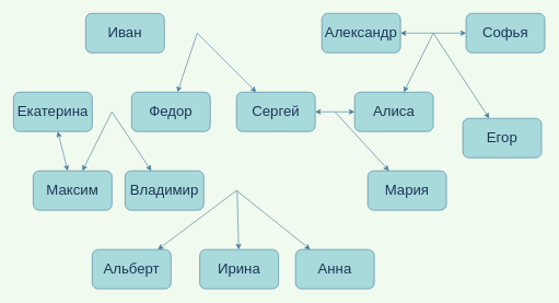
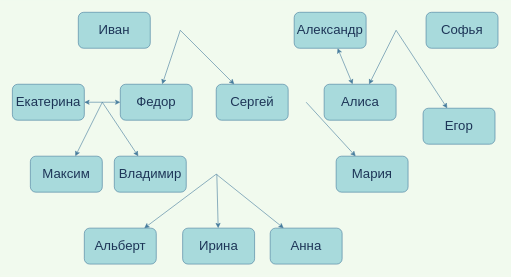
  <mxCell id="0" />
  <mxCell id="1" parent="0" />
  <mxCell id="2" value="Иван" style="rounded=1;whiteSpace=wrap;html=1;fontSize=22;fillColor=#A8DADC;strokeColor=#457B9D;fontColor=#1D3557;" parent="1" vertex="1"><mxGeometry x="130" y="20" width="120" height="60" as="geometry" /></mxCell>
  <mxCell id="3" value="Федор" style="rounded=1;whiteSpace=wrap;html=1;fontSize=22;fillColor=#A8DADC;strokeColor=#457B9D;fontColor=#1D3557;" parent="1" vertex="1"><mxGeometry x="200" y="140" width="120" height="60" as="geometry" /></mxCell>
  <mxCell id="4" value="Сергей" style="rounded=1;whiteSpace=wrap;html=1;fontSize=22;fillColor=#A8DADC;strokeColor=#457B9D;fontColor=#1D3557;" parent="1" vertex="1"><mxGeometry x="360" y="140" width="120" height="60" as="geometry" /></mxCell>
  <mxCell id="5" value="" style="endArrow=classic;html=1;fontSize=22;strokeColor=#457B9D;fontColor=#1D3557;labelBackgroundColor=#F1FAEE;" parent="1" target="4" edge="1"><mxGeometry width="50" height="50" relative="1" as="geometry"><mxPoint x="300" y="50" as="sourcePoint" /><mxPoint x="430" y="240" as="targetPoint" /></mxGeometry></mxCell>
  <mxCell id="6" value="" style="endArrow=classic;html=1;fontSize=22;strokeColor=#457B9D;fontColor=#1D3557;labelBackgroundColor=#F1FAEE;" parent="1" target="3" edge="1"><mxGeometry width="50" height="50" relative="1" as="geometry"><mxPoint x="300" y="50" as="sourcePoint" /><mxPoint x="430" y="240" as="targetPoint" /></mxGeometry></mxCell>
  <mxCell id="7" value="Александр" style="rounded=1;whiteSpace=wrap;html=1;fontSize=22;fillColor=#A8DADC;strokeColor=#457B9D;fontColor=#1D3557;" parent="1" vertex="1"><mxGeometry x="490" y="20" width="120" height="60" as="geometry" /></mxCell>
  <mxCell id="8" value="Софья" style="rounded=1;whiteSpace=wrap;html=1;fontSize=22;fillColor=#A8DADC;strokeColor=#457B9D;fontColor=#1D3557;" parent="1" vertex="1"><mxGeometry x="710" y="20" width="120" height="60" as="geometry" /></mxCell>
- <mxCell id="9" value="" style="endArrow=classic;startArrow=classic;html=1;fontSize=22;strokeColor=#457B9D;fontColor=#1D3557;labelBackgroundColor=#F1FAEE;" parent="1" source="7" target="8" edge="1"><mxGeometry width="50" height="50" relative="1" as="geometry"><mxPoint x="630" y="210" as="sourcePoint" /><mxPoint x="680" y="160" as="targetPoint" /></mxGeometry></mxCell>
+ <mxCell id="9" value="" style="endArrow=classic;startArrow=classic;html=1;fontSize=22;strokeColor=#457B9D;fontColor=#1D3557;labelBackgroundColor=#F1FAEE;" parent="1" source="7" target="10" edge="1"><mxGeometry width="50" height="50" relative="1" as="geometry"><mxPoint x="630" y="210" as="sourcePoint" /><mxPoint x="680" y="160" as="targetPoint" /></mxGeometry></mxCell>
  <mxCell id="10" value="Алиса" style="rounded=1;whiteSpace=wrap;html=1;fontSize=22;fillColor=#A8DADC;strokeColor=#457B9D;fontColor=#1D3557;" parent="1" vertex="1"><mxGeometry x="540" y="140" width="120" height="60" as="geometry" /></mxCell>
  <mxCell id="11" value="Егор" style="rounded=1;whiteSpace=wrap;html=1;fontSize=22;fillColor=#A8DADC;strokeColor=#457B9D;fontColor=#1D3557;" parent="1" vertex="1"><mxGeometry x="705" y="180" width="120" height="60" as="geometry" /></mxCell>
  <mxCell id="12" value="" style="endArrow=classic;html=1;fontSize=22;strokeColor=#457B9D;fontColor=#1D3557;labelBackgroundColor=#F1FAEE;" parent="1" target="11" edge="1"><mxGeometry width="50" height="50" relative="1" as="geometry"><mxPoint x="660" y="50" as="sourcePoint" /><mxPoint x="790" y="240" as="targetPoint" /></mxGeometry></mxCell>
  <mxCell id="13" value="" style="endArrow=classic;html=1;fontSize=22;strokeColor=#457B9D;fontColor=#1D3557;labelBackgroundColor=#F1FAEE;" parent="1" target="10" edge="1"><mxGeometry width="50" height="50" relative="1" as="geometry"><mxPoint x="660" y="50" as="sourcePoint" /><mxPoint x="790" y="240" as="targetPoint" /></mxGeometry></mxCell>
- <mxCell id="14" value="" style="endArrow=classic;startArrow=classic;html=1;fontSize=22;strokeColor=#457B9D;fontColor=#1D3557;labelBackgroundColor=#F1FAEE;" parent="1" source="10" target="4" edge="1"><mxGeometry width="50" height="50" relative="1" as="geometry"><mxPoint x="350" y="220" as="sourcePoint" /><mxPoint x="400" y="170" as="targetPoint" /></mxGeometry></mxCell>
  <mxCell id="15" value="Екатерина" style="rounded=1;whiteSpace=wrap;html=1;fontSize=22;fillColor=#A8DADC;strokeColor=#457B9D;fontColor=#1D3557;" parent="1" vertex="1"><mxGeometry x="20" y="140" width="120" height="60" as="geometry" /></mxCell>
- <mxCell id="16" value="" style="endArrow=classic;startArrow=classic;html=1;fontSize=22;strokeColor=#457B9D;fontColor=#1D3557;labelBackgroundColor=#F1FAEE;" parent="1" source="15" target="17" edge="1"><mxGeometry width="50" height="50" relative="1" as="geometry"><mxPoint x="390" y="300" as="sourcePoint" /><mxPoint x="440" y="250" as="targetPoint" /></mxGeometry></mxCell>
+ <mxCell id="16" value="" style="endArrow=classic;startArrow=classic;html=1;fontSize=22;strokeColor=#457B9D;fontColor=#1D3557;labelBackgroundColor=#F1FAEE;" parent="1" source="15" target="3" edge="1"><mxGeometry width="50" height="50" relative="1" as="geometry"><mxPoint x="390" y="300" as="sourcePoint" /><mxPoint x="440" y="250" as="targetPoint" /></mxGeometry></mxCell>
  <mxCell id="17" value="Максим" style="rounded=1;whiteSpace=wrap;html=1;fontSize=22;fillColor=#A8DADC;strokeColor=#457B9D;fontColor=#1D3557;" parent="1" vertex="1"><mxGeometry x="50" y="260" width="120" height="60" as="geometry" /></mxCell>
  <mxCell id="18" value="Владимир" style="rounded=1;whiteSpace=wrap;html=1;fontSize=22;fillColor=#A8DADC;strokeColor=#457B9D;fontColor=#1D3557;" parent="1" vertex="1"><mxGeometry x="190" y="260" width="120" height="60" as="geometry" /></mxCell>
  <mxCell id="19" value="Мария" style="rounded=1;whiteSpace=wrap;html=1;fontSize=22;fillColor=#A8DADC;strokeColor=#457B9D;fontColor=#1D3557;" parent="1" vertex="1"><mxGeometry x="560" y="260" width="120" height="60" as="geometry" /></mxCell>
  <mxCell id="20" value="" style="endArrow=classic;html=1;fontSize=22;strokeColor=#457B9D;fontColor=#1D3557;labelBackgroundColor=#F1FAEE;" parent="1" target="18" edge="1"><mxGeometry width="50" height="50" relative="1" as="geometry"><mxPoint x="170" y="170" as="sourcePoint" /><mxPoint x="330" y="290" as="targetPoint" /></mxGeometry></mxCell>
  <mxCell id="21" value="" style="endArrow=classic;html=1;fontSize=22;strokeColor=#457B9D;fontColor=#1D3557;labelBackgroundColor=#F1FAEE;" parent="1" target="17" edge="1"><mxGeometry width="50" height="50" relative="1" as="geometry"><mxPoint x="170" y="170" as="sourcePoint" /><mxPoint x="330" y="290" as="targetPoint" /></mxGeometry></mxCell>
  <mxCell id="22" value="" style="endArrow=classic;html=1;fontSize=22;strokeColor=#457B9D;fontColor=#1D3557;labelBackgroundColor=#F1FAEE;" parent="1" target="19" edge="1"><mxGeometry width="50" height="50" relative="1" as="geometry"><mxPoint x="510" y="170" as="sourcePoint" /><mxPoint x="500" y="200" as="targetPoint" /></mxGeometry></mxCell>
  <mxCell id="23" value="Альберт" style="rounded=1;whiteSpace=wrap;html=1;fontSize=22;fillColor=#A8DADC;strokeColor=#457B9D;fontColor=#1D3557;" parent="1" vertex="1"><mxGeometry x="140" y="380" width="120" height="60" as="geometry" /></mxCell>
  <mxCell id="24" value="Ирина" style="rounded=1;whiteSpace=wrap;html=1;fontSize=22;fillColor=#A8DADC;strokeColor=#457B9D;fontColor=#1D3557;" parent="1" vertex="1"><mxGeometry x="304" y="380" width="120" height="60" as="geometry" /></mxCell>
  <mxCell id="25" value="Анна" style="rounded=1;whiteSpace=wrap;html=1;fontSize=22;fillColor=#A8DADC;strokeColor=#457B9D;fontColor=#1D3557;" parent="1" vertex="1"><mxGeometry x="450" y="380" width="120" height="60" as="geometry" /></mxCell>
  <mxCell id="26" value="" style="endArrow=classic;html=1;fontSize=22;strokeColor=#457B9D;fontColor=#1D3557;labelBackgroundColor=#F1FAEE;" parent="1" target="25" edge="1"><mxGeometry width="50" height="50" relative="1" as="geometry"><mxPoint x="360" y="290" as="sourcePoint" /><mxPoint x="410" y="280" as="targetPoint" /></mxGeometry></mxCell>
  <mxCell id="27" value="" style="endArrow=classic;html=1;fontSize=22;strokeColor=#457B9D;fontColor=#1D3557;labelBackgroundColor=#F1FAEE;" parent="1" target="24" edge="1"><mxGeometry width="50" height="50" relative="1" as="geometry"><mxPoint x="361" y="290" as="sourcePoint" /><mxPoint x="420" y="310" as="targetPoint" /></mxGeometry></mxCell>
  <mxCell id="28" value="" style="endArrow=classic;html=1;fontSize=22;strokeColor=#457B9D;fontColor=#1D3557;labelBackgroundColor=#F1FAEE;" parent="1" target="23" edge="1"><mxGeometry width="50" height="50" relative="1" as="geometry"><mxPoint x="360" y="290" as="sourcePoint" /><mxPoint x="420" y="310" as="targetPoint" /></mxGeometry></mxCell>
